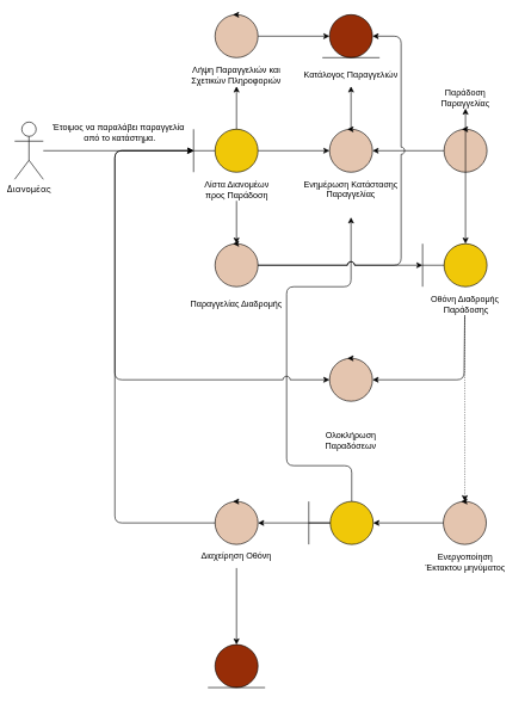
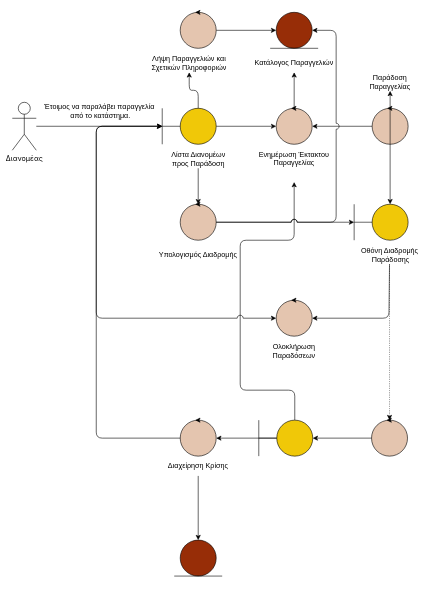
  <mxCell id="0" />
  <mxCell id="1" parent="0" />
  <mxCell id="2" style="edgeStyle=orthogonalEdgeStyle;rounded=1;jumpStyle=arc;jumpSize=10;orthogonalLoop=1;jettySize=auto;html=1;entryX=0.5;entryY=1;entryDx=0;entryDy=0;startArrow=none;startFill=0;targetPerimeterSpacing=0;exitX=0.5;exitY=0;exitDx=0;exitDy=0;sketch=0;" parent="1" source="59" target="16" edge="1"><mxGeometry relative="1" as="geometry"><Array as="points"><mxPoint x="491" y="650" /><mxPoint x="400" y="650" /><mxPoint x="400" y="400" /><mxPoint x="490" y="400" /></Array></mxGeometry></mxCell>
  <mxCell id="3" style="edgeStyle=orthogonalEdgeStyle;rounded=0;orthogonalLoop=1;jettySize=auto;html=1;entryX=0;entryY=0.5;entryDx=0;entryDy=0;" parent="1" source="10" target="5" edge="1"><mxGeometry relative="1" as="geometry" /></mxCell>
  <mxCell id="4" value="" style="group" parent="1" vertex="1" connectable="0"><mxGeometry x="450" y="20" width="80" height="60" as="geometry" /></mxCell>
  <mxCell id="5" value="" style="ellipse;whiteSpace=wrap;html=1;aspect=fixed;fillColor=#972D07;" parent="4" vertex="1"><mxGeometry x="10" width="60" height="60" as="geometry" /></mxCell>
  <mxCell id="6" value="" style="endArrow=none;html=1;rounded=0;" parent="4" edge="1"><mxGeometry width="50" height="50" relative="1" as="geometry"><mxPoint y="60" as="sourcePoint" /><mxPoint x="80" y="60" as="targetPoint" /></mxGeometry></mxCell>
- <mxCell id="7" value="&lt;font face=&quot;helvetica&quot;&gt;Λήψη Παραγγελιών και Σχετικών Πληροφοριών&lt;/font&gt;" style="text;whiteSpace=wrap;html=1;align=center;verticalAlign=middle;" parent="1" vertex="1"><mxGeometry x="260" y="90" width="140" height="30" as="geometry" /></mxCell>
+ <mxCell id="7" value="&lt;font face=&quot;helvetica&quot;&gt;Λήψη Παραγγελιών και Σχετικών Πληροφοριών&lt;/font&gt;" style="text;whiteSpace=wrap;html=1;align=center;verticalAlign=middle;" parent="1" vertex="1"><mxGeometry x="245" y="90" width="140" height="30" as="geometry" /></mxCell>
  <mxCell id="8" value="&lt;span style=&quot;color: rgb(0 , 0 , 0) ; font-family: &amp;#34;helvetica&amp;#34; ; font-size: 12px ; font-style: normal ; font-weight: 400 ; letter-spacing: normal ; text-indent: 0px ; text-transform: none ; word-spacing: 0px ; display: inline ; float: none&quot;&gt;Κατάλογος Παραγγελιών&lt;/span&gt;" style="text;whiteSpace=wrap;html=1;verticalAlign=middle;align=center;" parent="1" vertex="1"><mxGeometry x="420" y="90" width="140" height="30" as="geometry" /></mxCell>
  <mxCell id="9" value="" style="group" parent="1" vertex="1" connectable="0"><mxGeometry x="300" y="20" width="60" height="60" as="geometry" /></mxCell>
  <mxCell id="10" value="" style="ellipse;whiteSpace=wrap;html=1;aspect=fixed;fillColor=#E4C5AF;" parent="9" vertex="1"><mxGeometry width="60" height="60" as="geometry" /></mxCell>
  <mxCell id="11" style="edgeStyle=orthogonalEdgeStyle;rounded=0;orthogonalLoop=1;jettySize=auto;html=1;exitX=0.5;exitY=0;exitDx=0;exitDy=0;entryX=0.417;entryY=0.011;entryDx=0;entryDy=0;entryPerimeter=0;" parent="9" source="10" target="10" edge="1"><mxGeometry relative="1" as="geometry" /></mxCell>
  <mxCell id="12" value="" style="group" parent="1" vertex="1" connectable="0"><mxGeometry x="460" y="180" width="60" height="60" as="geometry" /></mxCell>
  <mxCell id="13" value="" style="ellipse;whiteSpace=wrap;html=1;aspect=fixed;fillColor=#E4C5AF;" parent="12" vertex="1"><mxGeometry width="60" height="60" as="geometry" /></mxCell>
  <mxCell id="14" style="edgeStyle=orthogonalEdgeStyle;rounded=0;orthogonalLoop=1;jettySize=auto;html=1;exitX=0.5;exitY=0;exitDx=0;exitDy=0;entryX=0.417;entryY=0.011;entryDx=0;entryDy=0;entryPerimeter=0;" parent="12" source="13" target="13" edge="1"><mxGeometry relative="1" as="geometry" /></mxCell>
  <mxCell id="15" style="edgeStyle=orthogonalEdgeStyle;rounded=0;orthogonalLoop=1;jettySize=auto;html=1;" parent="1" source="37" target="13" edge="1"><mxGeometry relative="1" as="geometry" /></mxCell>
- <mxCell id="16" value="&lt;span style=&quot;color: rgb(0 , 0 , 0) ; font-family: &amp;#34;helvetica&amp;#34; ; font-size: 12px ; font-style: normal ; font-weight: 400 ; letter-spacing: normal ; text-indent: 0px ; text-transform: none ; word-spacing: 0px ; display: inline ; float: none&quot;&gt;Ενημέρωση Κατάστασης Παραγγελίας&lt;/span&gt;" style="text;whiteSpace=wrap;html=1;verticalAlign=top;align=center;" parent="1" vertex="1"><mxGeometry x="420" y="243" width="140" height="60" as="geometry" /></mxCell>
+ <mxCell id="16" value="&lt;span style=&quot;color: rgb(0 , 0 , 0) ; font-family: &amp;#34;helvetica&amp;#34; ; font-size: 12px ; font-style: normal ; font-weight: 400 ; letter-spacing: normal ; text-indent: 0px ; text-transform: none ; word-spacing: 0px ; display: inline ; float: none&quot;&gt;Ενημέρωση Έκτακτου Παραγγελίας&lt;/span&gt;" style="text;whiteSpace=wrap;html=1;verticalAlign=top;align=center;" parent="1" vertex="1"><mxGeometry x="420" y="243" width="140" height="60" as="geometry" /></mxCell>
  <mxCell id="17" style="edgeStyle=orthogonalEdgeStyle;rounded=0;orthogonalLoop=1;jettySize=auto;html=1;entryX=0.5;entryY=1;entryDx=0;entryDy=0;targetPerimeterSpacing=0;" parent="1" source="13" target="8" edge="1"><mxGeometry relative="1" as="geometry" /></mxCell>
  <mxCell id="18" value="" style="group" parent="1" vertex="1" connectable="0"><mxGeometry x="590" y="300" width="129" height="140" as="geometry" /></mxCell>
  <mxCell id="19" value="Οθόνη Διαδρομής&lt;br&gt;&amp;nbsp;Παράδοσης" style="text;html=1;align=center;verticalAlign=middle;resizable=0;points=[];autosize=1;strokeColor=none;fillColor=none;" parent="18" vertex="1"><mxGeometry x="-1" y="110" width="120" height="30" as="geometry" /></mxCell>
  <mxCell id="20" value="" style="endArrow=none;html=1;rounded=0;" parent="18" edge="1"><mxGeometry width="50" height="50" relative="1" as="geometry"><mxPoint y="100" as="sourcePoint" /><mxPoint y="40" as="targetPoint" /></mxGeometry></mxCell>
  <mxCell id="21" value="" style="group" parent="18" vertex="1" connectable="0"><mxGeometry y="40" width="90" height="60" as="geometry" /></mxCell>
  <mxCell id="22" value="" style="ellipse;whiteSpace=wrap;html=1;aspect=fixed;labelBackgroundColor=#FFFF99;fillColor=#F0C808;" parent="21" vertex="1"><mxGeometry x="30" width="60" height="60" as="geometry" /></mxCell>
  <mxCell id="23" value="" style="endArrow=none;html=1;rounded=0;entryX=0;entryY=0.5;entryDx=0;entryDy=0;" parent="21" target="22" edge="1"><mxGeometry width="50" height="50" relative="1" as="geometry"><mxPoint y="30" as="sourcePoint" /><mxPoint x="50" y="-15" as="targetPoint" /></mxGeometry></mxCell>
  <mxCell id="24" value="" style="group" parent="1" vertex="1" connectable="0"><mxGeometry x="260" y="340" width="140" height="100" as="geometry" /></mxCell>
  <mxCell id="25" value="" style="group" parent="24" vertex="1" connectable="0"><mxGeometry x="40" width="60" height="60" as="geometry" /></mxCell>
  <mxCell id="26" value="" style="ellipse;whiteSpace=wrap;html=1;aspect=fixed;fillColor=#E4C5AF;" parent="25" vertex="1"><mxGeometry width="60" height="60" as="geometry" /></mxCell>
  <mxCell id="27" style="edgeStyle=orthogonalEdgeStyle;rounded=0;orthogonalLoop=1;jettySize=auto;html=1;exitX=0.5;exitY=0;exitDx=0;exitDy=0;entryX=0.417;entryY=0.011;entryDx=0;entryDy=0;entryPerimeter=0;" parent="25" source="26" target="26" edge="1"><mxGeometry relative="1" as="geometry" /></mxCell>
- <mxCell id="28" value="&lt;span style=&quot;color: rgb(0 , 0 , 0) ; font-family: &amp;#34;helvetica&amp;#34; ; font-size: 12px ; font-style: normal ; font-weight: 400 ; letter-spacing: normal ; text-indent: 0px ; text-transform: none ; word-spacing: 0px ; display: inline ; float: none&quot;&gt;Παραγγελίας Διαδρομής&lt;/span&gt;" style="text;whiteSpace=wrap;html=1;verticalAlign=middle;align=center;" parent="24" vertex="1"><mxGeometry y="70" width="140" height="30" as="geometry" /></mxCell>
+ <mxCell id="28" value="&lt;span style=&quot;color: rgb(0 , 0 , 0) ; font-family: &amp;#34;helvetica&amp;#34; ; font-size: 12px ; font-style: normal ; font-weight: 400 ; letter-spacing: normal ; text-indent: 0px ; text-transform: none ; word-spacing: 0px ; display: inline ; float: none&quot;&gt;Υπολογισμός Διαδρομής&lt;/span&gt;" style="text;whiteSpace=wrap;html=1;verticalAlign=middle;align=center;" parent="24" vertex="1"><mxGeometry y="70" width="140" height="30" as="geometry" /></mxCell>
  <mxCell id="29" style="edgeStyle=orthogonalEdgeStyle;rounded=0;orthogonalLoop=1;jettySize=auto;html=1;" parent="1" source="30" edge="1"><mxGeometry relative="1" as="geometry"><mxPoint x="270" y="210" as="targetPoint" /></mxGeometry></mxCell>
  <mxCell id="30" value="&lt;font face=&quot;SF Pro Text&quot;&gt;Διανομέας&lt;/font&gt;" style="shape=umlActor;verticalLabelPosition=bottom;verticalAlign=top;html=1;outlineConnect=0;" parent="1" vertex="1"><mxGeometry x="20" y="170" width="40" height="80" as="geometry" /></mxCell>
  <mxCell id="31" value="Έτοιμος να παραλάβει παραγγελία&lt;br&gt;&amp;nbsp;από το κατάστημα." style="text;html=1;align=center;verticalAlign=middle;resizable=0;points=[];autosize=1;strokeColor=none;fillColor=none;" parent="1" vertex="1"><mxGeometry x="60" y="170" width="210" height="30" as="geometry" /></mxCell>
  <mxCell id="32" style="edgeStyle=orthogonalEdgeStyle;rounded=0;orthogonalLoop=1;jettySize=auto;html=1;targetPerimeterSpacing=0;" parent="1" source="33" target="26" edge="1"><mxGeometry relative="1" as="geometry" /></mxCell>
  <mxCell id="33" value="Λίστα Διανομέων&lt;br&gt;προς Παράδοση" style="text;html=1;align=center;verticalAlign=middle;resizable=0;points=[];autosize=1;strokeColor=none;fillColor=none;" parent="1" vertex="1"><mxGeometry x="265" y="250" width="130" height="30" as="geometry" /></mxCell>
  <mxCell id="34" value="" style="group" parent="1" vertex="1" connectable="0"><mxGeometry x="270" y="180" width="90" height="60" as="geometry" /></mxCell>
  <mxCell id="35" value="" style="endArrow=none;html=1;rounded=0;" parent="34" edge="1"><mxGeometry width="50" height="50" relative="1" as="geometry"><mxPoint y="60" as="sourcePoint" /><mxPoint as="targetPoint" /></mxGeometry></mxCell>
  <mxCell id="36" value="" style="group" parent="34" vertex="1" connectable="0"><mxGeometry width="90" height="60" as="geometry" /></mxCell>
  <mxCell id="37" value="" style="ellipse;whiteSpace=wrap;html=1;aspect=fixed;labelBackgroundColor=#FFFF99;fillColor=#F0C808;" parent="36" vertex="1"><mxGeometry x="30" width="60" height="60" as="geometry" /></mxCell>
  <mxCell id="38" value="" style="endArrow=none;html=1;rounded=0;entryX=0;entryY=0.5;entryDx=0;entryDy=0;" parent="36" target="37" edge="1"><mxGeometry width="50" height="50" relative="1" as="geometry"><mxPoint y="30" as="sourcePoint" /><mxPoint x="50" y="-15" as="targetPoint" /></mxGeometry></mxCell>
  <mxCell id="39" style="edgeStyle=orthogonalEdgeStyle;rounded=0;orthogonalLoop=1;jettySize=auto;html=1;targetPerimeterSpacing=0;jumpStyle=arc;jumpSize=10;" parent="1" source="26" edge="1"><mxGeometry relative="1" as="geometry"><mxPoint x="590" y="370" as="targetPoint" /></mxGeometry></mxCell>
  <mxCell id="40" value="" style="group" parent="1" vertex="1" connectable="0"><mxGeometry x="620" y="180" width="60" height="60" as="geometry" /></mxCell>
  <mxCell id="41" value="" style="ellipse;whiteSpace=wrap;html=1;aspect=fixed;fillColor=#E4C5AF;" parent="40" vertex="1"><mxGeometry width="60" height="60" as="geometry" /></mxCell>
  <mxCell id="42" style="edgeStyle=orthogonalEdgeStyle;rounded=0;orthogonalLoop=1;jettySize=auto;html=1;exitX=0.5;exitY=0;exitDx=0;exitDy=0;entryX=0.417;entryY=0.011;entryDx=0;entryDy=0;entryPerimeter=0;" parent="40" source="41" target="41" edge="1"><mxGeometry relative="1" as="geometry" /></mxCell>
  <mxCell id="43" value="&lt;span style=&quot;color: rgb(0 , 0 , 0) ; font-family: &amp;#34;helvetica&amp;#34; ; font-size: 12px ; font-style: normal ; font-weight: 400 ; letter-spacing: normal ; text-indent: 0px ; text-transform: none ; word-spacing: 0px ; display: inline ; float: none&quot;&gt;Παράδοση&lt;br&gt;Παραγγελίας&lt;/span&gt;" style="text;whiteSpace=wrap;html=1;verticalAlign=middle;align=center;" parent="1" vertex="1"><mxGeometry x="580" y="121" width="140" height="30" as="geometry" /></mxCell>
  <mxCell id="44" style="edgeStyle=orthogonalEdgeStyle;rounded=1;jumpStyle=arc;jumpSize=10;orthogonalLoop=1;jettySize=auto;html=1;entryX=0.5;entryY=1;entryDx=0;entryDy=0;startArrow=classic;startFill=1;targetPerimeterSpacing=0;" parent="1" source="22" target="43" edge="1"><mxGeometry relative="1" as="geometry" /></mxCell>
  <mxCell id="45" style="edgeStyle=orthogonalEdgeStyle;rounded=1;jumpStyle=arc;jumpSize=10;orthogonalLoop=1;jettySize=auto;html=1;startArrow=none;startFill=0;targetPerimeterSpacing=0;" parent="1" source="41" target="13" edge="1"><mxGeometry relative="1" as="geometry" /></mxCell>
  <mxCell id="46" value="" style="group" parent="1" vertex="1" connectable="0"><mxGeometry x="460" y="500" width="60" height="60" as="geometry" /></mxCell>
  <mxCell id="47" value="" style="ellipse;whiteSpace=wrap;html=1;aspect=fixed;fillColor=#E4C5AF;" parent="46" vertex="1"><mxGeometry width="60" height="60" as="geometry" /></mxCell>
  <mxCell id="48" style="edgeStyle=orthogonalEdgeStyle;rounded=0;orthogonalLoop=1;jettySize=auto;html=1;exitX=0.5;exitY=0;exitDx=0;exitDy=0;entryX=0.417;entryY=0.011;entryDx=0;entryDy=0;entryPerimeter=0;" parent="46" source="47" target="47" edge="1"><mxGeometry relative="1" as="geometry" /></mxCell>
  <mxCell id="49" style="edgeStyle=orthogonalEdgeStyle;rounded=1;jumpStyle=arc;jumpSize=10;orthogonalLoop=1;jettySize=auto;html=1;entryX=1;entryY=0.5;entryDx=0;entryDy=0;startArrow=none;startFill=0;targetPerimeterSpacing=0;" parent="1" target="47" edge="1"><mxGeometry relative="1" as="geometry"><mxPoint x="649" y="440" as="sourcePoint" /><Array as="points"><mxPoint x="648" y="530" /></Array></mxGeometry></mxCell>
- <mxCell id="50" value="&lt;span style=&quot;color: rgb(0 , 0 , 0) ; font-family: &amp;#34;helvetica&amp;#34; ; font-size: 12px ; font-style: normal ; font-weight: 400 ; letter-spacing: normal ; text-indent: 0px ; text-transform: none ; word-spacing: 0px ; display: inline ; float: none&quot;&gt;Ολοκλήρωση Παραδόσεων&lt;br&gt;&lt;/span&gt;" style="text;whiteSpace=wrap;html=1;verticalAlign=middle;align=center;" parent="1" vertex="1"><mxGeometry x="420" y="600" width="140" height="30" as="geometry" /></mxCell>
+ <mxCell id="50" value="&lt;span style=&quot;color: rgb(0 , 0 , 0) ; font-family: &amp;#34;helvetica&amp;#34; ; font-size: 12px ; font-style: normal ; font-weight: 400 ; letter-spacing: normal ; text-indent: 0px ; text-transform: none ; word-spacing: 0px ; display: inline ; float: none&quot;&gt;Ολοκλήρωση Παραδόσεων&lt;br&gt;&lt;/span&gt;" style="text;whiteSpace=wrap;html=1;verticalAlign=middle;align=center;" parent="1" vertex="1"><mxGeometry x="420" y="570" width="140" height="30" as="geometry" /></mxCell>
  <mxCell id="51" style="edgeStyle=orthogonalEdgeStyle;rounded=1;jumpStyle=arc;jumpSize=10;orthogonalLoop=1;jettySize=auto;html=1;startArrow=classic;startFill=1;targetPerimeterSpacing=0;" parent="1" source="47" edge="1"><mxGeometry relative="1" as="geometry"><mxPoint x="270" y="210" as="targetPoint" /><Array as="points"><mxPoint x="160" y="530" /><mxPoint x="160" y="210" /></Array></mxGeometry></mxCell>
  <mxCell id="52" value="" style="group" parent="1" vertex="1" connectable="0"><mxGeometry x="619" y="700" width="60" height="60" as="geometry" /></mxCell>
  <mxCell id="53" value="" style="ellipse;whiteSpace=wrap;html=1;aspect=fixed;fillColor=#E4C5AF;" parent="52" vertex="1"><mxGeometry width="60" height="60" as="geometry" /></mxCell>
  <mxCell id="54" style="edgeStyle=orthogonalEdgeStyle;rounded=0;orthogonalLoop=1;jettySize=auto;html=1;exitX=0.5;exitY=0;exitDx=0;exitDy=0;entryX=0.417;entryY=0.011;entryDx=0;entryDy=0;entryPerimeter=0;" parent="52" source="53" target="53" edge="1"><mxGeometry relative="1" as="geometry" /></mxCell>
- <mxCell id="55" value="&lt;span style=&quot;color: rgb(0 , 0 , 0) ; font-family: &amp;#34;helvetica&amp;#34; ; font-size: 12px ; font-style: normal ; font-weight: 400 ; letter-spacing: normal ; text-indent: 0px ; text-transform: none ; word-spacing: 0px ; display: inline ; float: none&quot;&gt;Ενεργοποίηση&lt;br&gt;Έκτακτου μηνύματος&lt;br&gt;&lt;/span&gt;" style="text;whiteSpace=wrap;html=1;verticalAlign=middle;align=center;" parent="1" vertex="1"><mxGeometry x="580" y="770" width="140" height="30" as="geometry" /></mxCell>
  <mxCell id="56" value="" style="group" parent="1" vertex="1" connectable="0"><mxGeometry x="270" y="660" width="130" height="140" as="geometry" /></mxCell>
  <mxCell id="57" value="" style="endArrow=none;html=1;rounded=0;" parent="56" edge="1"><mxGeometry width="50" height="50" relative="1" as="geometry"><mxPoint x="161" y="100" as="sourcePoint" /><mxPoint x="161" y="40" as="targetPoint" /></mxGeometry></mxCell>
  <mxCell id="58" value="" style="group" parent="56" vertex="1" connectable="0"><mxGeometry x="161" y="40" width="90" height="60" as="geometry" /></mxCell>
  <mxCell id="59" value="" style="ellipse;whiteSpace=wrap;html=1;aspect=fixed;labelBackgroundColor=#FFFF99;fillColor=#F0C808;" parent="58" vertex="1"><mxGeometry x="30" width="60" height="60" as="geometry" /></mxCell>
  <mxCell id="60" value="" style="endArrow=none;html=1;rounded=0;entryX=0;entryY=0.5;entryDx=0;entryDy=0;" parent="58" target="59" edge="1"><mxGeometry width="50" height="50" relative="1" as="geometry"><mxPoint y="30" as="sourcePoint" /><mxPoint x="50" y="-15" as="targetPoint" /></mxGeometry></mxCell>
  <mxCell id="61" value="" style="group" parent="56" vertex="1" connectable="0"><mxGeometry x="30" y="40" width="60" height="60" as="geometry" /></mxCell>
  <mxCell id="62" value="" style="ellipse;whiteSpace=wrap;html=1;aspect=fixed;fillColor=#E4C5AF;" parent="61" vertex="1"><mxGeometry width="60" height="60" as="geometry" /></mxCell>
  <mxCell id="63" style="edgeStyle=orthogonalEdgeStyle;rounded=0;orthogonalLoop=1;jettySize=auto;html=1;exitX=0.5;exitY=0;exitDx=0;exitDy=0;entryX=0.417;entryY=0.011;entryDx=0;entryDy=0;entryPerimeter=0;" parent="61" source="62" target="62" edge="1"><mxGeometry relative="1" as="geometry" /></mxCell>
  <mxCell id="64" style="edgeStyle=orthogonalEdgeStyle;rounded=1;sketch=0;jumpStyle=none;jumpSize=10;orthogonalLoop=1;jettySize=auto;html=1;entryX=1;entryY=0.5;entryDx=0;entryDy=0;startArrow=none;startFill=0;targetPerimeterSpacing=0;" parent="56" source="59" target="62" edge="1"><mxGeometry relative="1" as="geometry" /></mxCell>
- <mxCell id="65" value="&lt;span style=&quot;color: rgb(0 , 0 , 0) ; font-family: &amp;#34;helvetica&amp;#34; ; font-size: 12px ; font-style: normal ; font-weight: 400 ; letter-spacing: normal ; text-indent: 0px ; text-transform: none ; word-spacing: 0px ; display: inline ; float: none&quot;&gt;Διαχείρηση Οθόνη&lt;br&gt;&lt;/span&gt;" style="text;whiteSpace=wrap;html=1;verticalAlign=top;align=center;" parent="56" vertex="1"><mxGeometry x="-10" y="103" width="140" height="30" as="geometry" /></mxCell>
+ <mxCell id="65" value="&lt;span style=&quot;color: rgb(0 , 0 , 0) ; font-family: &amp;#34;helvetica&amp;#34; ; font-size: 12px ; font-style: normal ; font-weight: 400 ; letter-spacing: normal ; text-indent: 0px ; text-transform: none ; word-spacing: 0px ; display: inline ; float: none&quot;&gt;Διαχείρηση Κρίσης&lt;br&gt;&lt;/span&gt;" style="text;whiteSpace=wrap;html=1;verticalAlign=top;align=center;" parent="56" vertex="1"><mxGeometry x="-10" y="103" width="140" height="30" as="geometry" /></mxCell>
  <mxCell id="66" style="edgeStyle=orthogonalEdgeStyle;rounded=1;jumpStyle=arc;jumpSize=10;orthogonalLoop=1;jettySize=auto;html=1;entryX=1;entryY=0.5;entryDx=0;entryDy=0;startArrow=none;startFill=0;targetPerimeterSpacing=0;" parent="1" source="53" target="59" edge="1"><mxGeometry relative="1" as="geometry" /></mxCell>
  <mxCell id="67" style="edgeStyle=orthogonalEdgeStyle;rounded=1;jumpStyle=arc;jumpSize=10;orthogonalLoop=1;jettySize=auto;html=1;entryX=0.5;entryY=1;entryDx=0;entryDy=0;startArrow=none;startFill=0;targetPerimeterSpacing=0;" parent="1" source="37" target="7" edge="1"><mxGeometry relative="1" as="geometry" /></mxCell>
  <mxCell id="68" value="" style="group" parent="1" vertex="1" connectable="0"><mxGeometry x="290" y="900" width="80" height="60" as="geometry" /></mxCell>
  <mxCell id="69" value="" style="ellipse;whiteSpace=wrap;html=1;aspect=fixed;fillColor=#972D07;" parent="68" vertex="1"><mxGeometry x="10" width="60" height="60" as="geometry" /></mxCell>
  <mxCell id="70" value="" style="endArrow=none;html=1;rounded=0;" parent="68" edge="1"><mxGeometry width="50" height="50" relative="1" as="geometry"><mxPoint y="60" as="sourcePoint" /><mxPoint x="80" y="60" as="targetPoint" /></mxGeometry></mxCell>
  <mxCell id="71" style="edgeStyle=orthogonalEdgeStyle;rounded=1;jumpStyle=arc;jumpSize=10;orthogonalLoop=1;jettySize=auto;html=1;entryX=0.5;entryY=0;entryDx=0;entryDy=0;startArrow=none;startFill=0;targetPerimeterSpacing=0;exitX=0.5;exitY=1;exitDx=0;exitDy=0;" parent="1" source="65" target="69" edge="1"><mxGeometry relative="1" as="geometry" /></mxCell>
  <mxCell id="72" style="edgeStyle=orthogonalEdgeStyle;rounded=1;orthogonalLoop=1;jettySize=auto;html=1;entryX=1;entryY=0.5;entryDx=0;entryDy=0;targetPerimeterSpacing=0;jumpStyle=arc;jumpSize=10;" parent="1" source="26" target="5" edge="1"><mxGeometry relative="1" as="geometry"><Array as="points"><mxPoint x="560" y="370" /><mxPoint x="560" y="50" /></Array></mxGeometry></mxCell>
  <mxCell id="73" style="edgeStyle=orthogonalEdgeStyle;rounded=1;sketch=0;jumpStyle=arc;jumpSize=10;orthogonalLoop=1;jettySize=auto;html=1;entryX=0.5;entryY=0;entryDx=0;entryDy=0;startArrow=none;startFill=0;targetPerimeterSpacing=0;dashed=1;dashPattern=1 2;" parent="1" source="19" target="53" edge="1"><mxGeometry relative="1" as="geometry" /></mxCell>
  <mxCell id="74" style="edgeStyle=orthogonalEdgeStyle;rounded=1;sketch=0;jumpStyle=none;jumpSize=10;orthogonalLoop=1;jettySize=auto;html=1;startArrow=none;startFill=0;targetPerimeterSpacing=0;" parent="1" source="62" edge="1"><mxGeometry relative="1" as="geometry"><mxPoint x="270" y="210" as="targetPoint" /><Array as="points"><mxPoint x="160" y="730" /><mxPoint x="160" y="210" /></Array></mxGeometry></mxCell>
